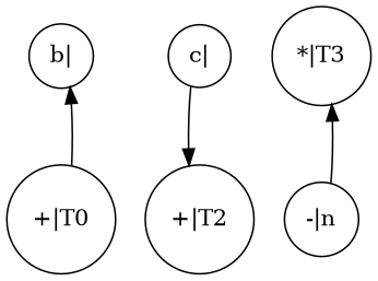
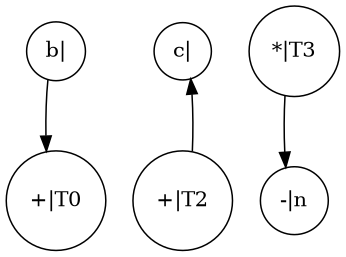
  digraph {
    node [color=black shape=circle]
    n1 [label="b|"]
    n2 [label="+|T0"]
    n3 [label="c|"]
    n4 [label="+|T2"]
    n5 [label="*|T3"]
    n6 [label="-|n"]
-   n2 -> n1
-   n3 -> n4
-   n6 -> n5
+   n1 -> n2
+   n4 -> n3
+   n5 -> n6
  }
